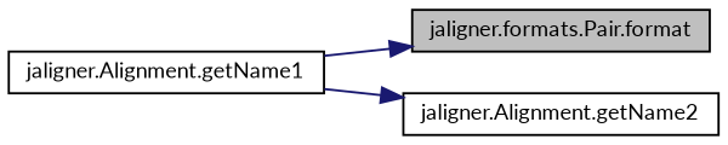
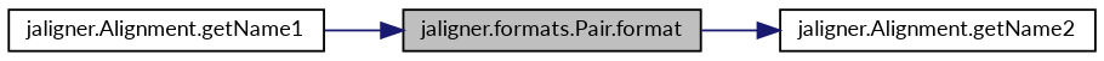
  digraph {
    fontname=Lato
    rankdir=LR
    node [color=black fillcolor=white fontname=Lato fontsize=10 shape=record style=filled]
    edge [color=midnightblue fontname=Lato fontsize=10 labelfontname=Helvetica labelfontsize=10 style=solid]
    n1 [fillcolor=grey75 fontcolor=black height=0.2 label="jaligner.formats.Pair.format" width=0.4]
    n2 [height=0.2 label="jaligner.Alignment.getName2" width=0.4]
    n3 [height=0.2 label="jaligner.Alignment.getName1" width=0.4]
-   n3 -> n2
+   n1 -> n2
    n3 -> n1
  }
